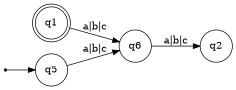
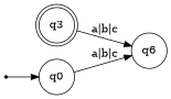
  digraph {
    fontname="DejaVu Serif"
    rankdir=LR
    node [fontname="DejaVu Serif" shape=circle]
    edge [fontname="DejaVu Serif"]
-   q3 [shape=doublecircle label=q1]
+   q3 [shape=doublecircle]
    n2 [label=q6]
-   q2
    inic [shape=point]
-   q0 [label=q5]
+   q0
    q3 -> n2 [label="a|b|c"]
-   n2 -> q2 [label="a|b|c"]
    inic -> q0
    q0 -> n2 [label="a|b|c"]
  }
